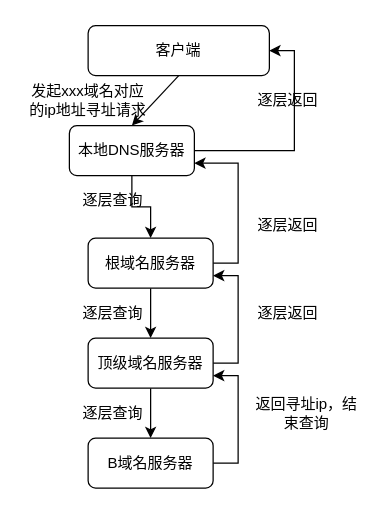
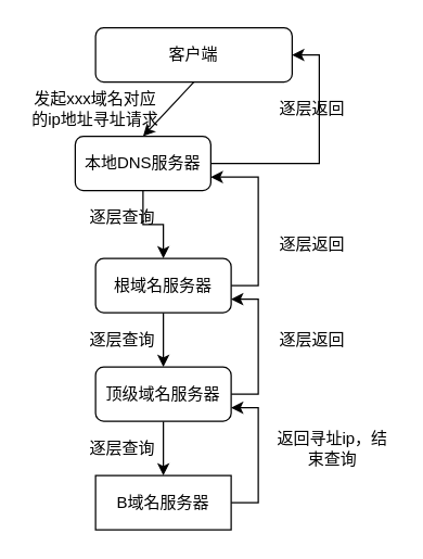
  <mxCell id="0" />
  <mxCell id="1" parent="0" />
  <mxCell id="2" value="客户端" style="rounded=1;whiteSpace=wrap;html=1;" parent="1" vertex="1"><mxGeometry x="70" y="20" width="145" height="40" as="geometry" /></mxCell>
  <mxCell id="3" style="edgeStyle=orthogonalEdgeStyle;rounded=0;orthogonalLoop=1;jettySize=auto;html=1;exitX=0.5;exitY=1;exitDx=0;exitDy=0;entryX=0.5;entryY=0;entryDx=0;entryDy=0;" edge="1" parent="1" source="5" target="9"><mxGeometry relative="1" as="geometry" /></mxCell>
  <mxCell id="4" style="edgeStyle=orthogonalEdgeStyle;rounded=0;orthogonalLoop=1;jettySize=auto;html=1;exitX=1;exitY=0.5;exitDx=0;exitDy=0;entryX=1;entryY=0.5;entryDx=0;entryDy=0;" edge="1" parent="1" source="5" target="2"><mxGeometry relative="1" as="geometry" /></mxCell>
  <mxCell id="5" value="本地DNS服务器" style="rounded=1;whiteSpace=wrap;html=1;" vertex="1" parent="1"><mxGeometry x="55" y="100" width="100" height="40" as="geometry" /></mxCell>
  <mxCell id="6" value="" style="endArrow=classic;html=1;exitX=0.5;exitY=1;exitDx=0;exitDy=0;entryX=0.5;entryY=0;entryDx=0;entryDy=0;" edge="1" parent="1" source="2" target="5"><mxGeometry width="50" height="50" relative="1" as="geometry"><mxPoint x="350" y="260" as="sourcePoint" /><mxPoint x="400" y="210" as="targetPoint" /></mxGeometry></mxCell>
  <mxCell id="7" style="edgeStyle=orthogonalEdgeStyle;rounded=0;orthogonalLoop=1;jettySize=auto;html=1;exitX=0.5;exitY=1;exitDx=0;exitDy=0;entryX=0.5;entryY=0;entryDx=0;entryDy=0;" edge="1" parent="1" source="9" target="12"><mxGeometry relative="1" as="geometry" /></mxCell>
  <mxCell id="8" style="edgeStyle=orthogonalEdgeStyle;rounded=0;orthogonalLoop=1;jettySize=auto;html=1;exitX=1;exitY=0.5;exitDx=0;exitDy=0;entryX=1;entryY=0.75;entryDx=0;entryDy=0;" edge="1" parent="1" source="9" target="5"><mxGeometry relative="1" as="geometry" /></mxCell>
  <mxCell id="9" value="根域名服务器" style="rounded=1;whiteSpace=wrap;html=1;" vertex="1" parent="1"><mxGeometry x="70" y="190" width="100" height="40" as="geometry" /></mxCell>
  <mxCell id="10" style="edgeStyle=orthogonalEdgeStyle;rounded=0;orthogonalLoop=1;jettySize=auto;html=1;exitX=0.5;exitY=1;exitDx=0;exitDy=0;entryX=0.5;entryY=0;entryDx=0;entryDy=0;" edge="1" parent="1" source="12" target="14"><mxGeometry relative="1" as="geometry" /></mxCell>
  <mxCell id="11" style="edgeStyle=orthogonalEdgeStyle;rounded=0;orthogonalLoop=1;jettySize=auto;html=1;exitX=1;exitY=0.5;exitDx=0;exitDy=0;entryX=1;entryY=0.75;entryDx=0;entryDy=0;" edge="1" parent="1" source="12" target="9"><mxGeometry relative="1" as="geometry" /></mxCell>
  <mxCell id="12" value="顶级域名服务器" style="rounded=1;whiteSpace=wrap;html=1;" vertex="1" parent="1"><mxGeometry x="70" y="270" width="100" height="40" as="geometry" /></mxCell>
  <mxCell id="13" style="edgeStyle=orthogonalEdgeStyle;rounded=0;orthogonalLoop=1;jettySize=auto;html=1;exitX=1;exitY=0.5;exitDx=0;exitDy=0;entryX=1;entryY=0.75;entryDx=0;entryDy=0;" edge="1" parent="1" source="14" target="12"><mxGeometry relative="1" as="geometry" /></mxCell>
- <mxCell id="14" value="B域名服务器" style="rounded=1;whiteSpace=wrap;html=1;" vertex="1" parent="1"><mxGeometry x="70" y="350" width="100" height="40" as="geometry" /></mxCell>
+ <mxCell id="14" value="B域名服务器" style="whiteSpace=wrap;html=1;rounded=0;" vertex="1" parent="1"><mxGeometry x="70" y="350" width="100" height="40" as="geometry" /></mxCell>
  <mxCell id="15" value="发起xxx域名对应的ip地址寻址请求" style="text;html=1;strokeColor=none;fillColor=none;align=center;verticalAlign=middle;whiteSpace=wrap;rounded=0;" vertex="1" parent="1"><mxGeometry x="20" y="70" width="100" height="20" as="geometry" /></mxCell>
  <mxCell id="16" value="返回寻址ip，结束查询" style="text;html=1;strokeColor=none;fillColor=none;align=center;verticalAlign=middle;whiteSpace=wrap;rounded=0;" vertex="1" parent="1"><mxGeometry x="200" y="320" width="90" height="20" as="geometry" /></mxCell>
  <mxCell id="17" value="逐层查询" style="text;html=1;strokeColor=none;fillColor=none;align=center;verticalAlign=middle;whiteSpace=wrap;rounded=0;" vertex="1" parent="1"><mxGeometry x="60" y="150" width="60" height="20" as="geometry" /></mxCell>
  <mxCell id="18" value="逐层查询" style="text;html=1;strokeColor=none;fillColor=none;align=center;verticalAlign=middle;whiteSpace=wrap;rounded=0;" vertex="1" parent="1"><mxGeometry x="60" y="320" width="60" height="20" as="geometry" /></mxCell>
  <mxCell id="19" value="逐层查询" style="text;html=1;strokeColor=none;fillColor=none;align=center;verticalAlign=middle;whiteSpace=wrap;rounded=0;" vertex="1" parent="1"><mxGeometry x="60" y="240" width="60" height="20" as="geometry" /></mxCell>
  <mxCell id="20" value="逐层返回" style="text;html=1;strokeColor=none;fillColor=none;align=center;verticalAlign=middle;whiteSpace=wrap;rounded=0;" vertex="1" parent="1"><mxGeometry x="200" y="240" width="60" height="20" as="geometry" /></mxCell>
  <mxCell id="21" value="逐层返回" style="text;html=1;strokeColor=none;fillColor=none;align=center;verticalAlign=middle;whiteSpace=wrap;rounded=0;" vertex="1" parent="1"><mxGeometry x="200" y="170" width="60" height="20" as="geometry" /></mxCell>
  <mxCell id="22" value="逐层返回" style="text;html=1;strokeColor=none;fillColor=none;align=center;verticalAlign=middle;whiteSpace=wrap;rounded=0;" vertex="1" parent="1"><mxGeometry x="200" y="70" width="60" height="20" as="geometry" /></mxCell>
